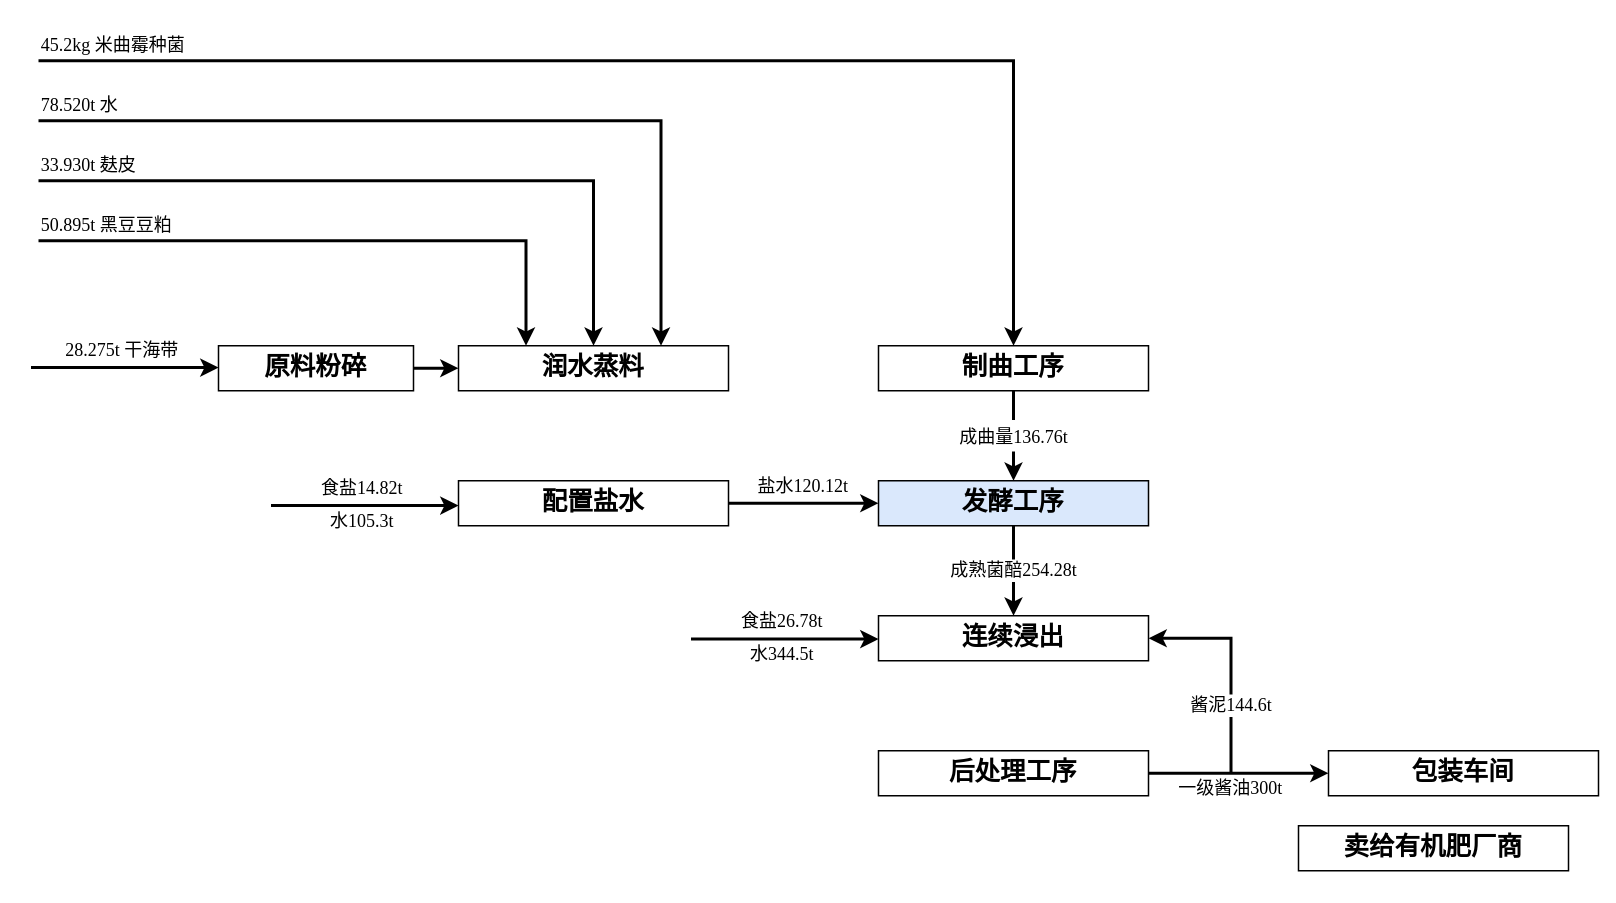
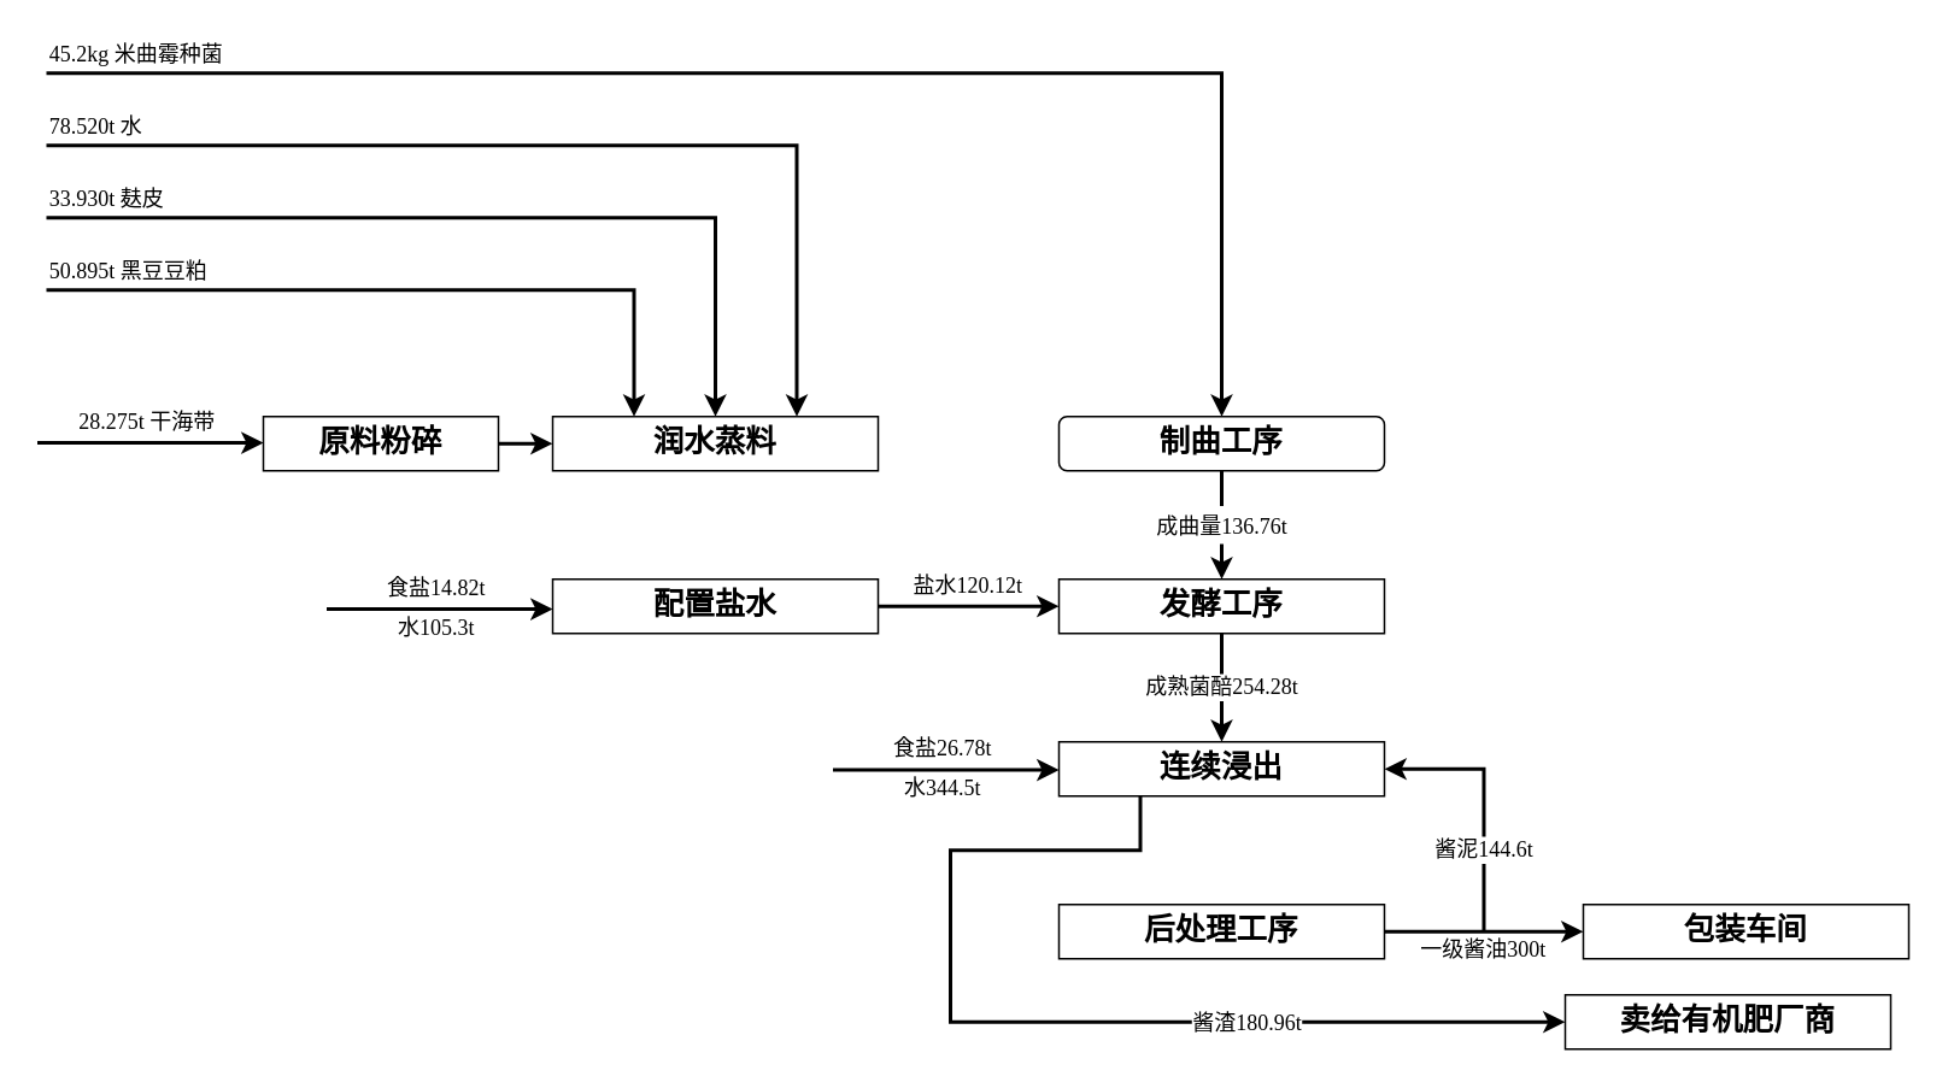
  <mxCell id="0" />
  <mxCell id="1" parent="0" />
  <mxCell id="2" value="&lt;b&gt;&lt;font style=&quot;font-size: 17px;&quot;&gt;润水蒸料&lt;/font&gt;&lt;/b&gt;" style="rounded=0;whiteSpace=wrap;html=1;fontFamily=Noto Sans Simplified Chinese;fontSource=https%3A%2F%2Ffonts.googleapis.com%2Fcss%3Ffamily%3DNoto%2BSans%2BSimplified%2BChinese;" vertex="1" parent="1"><mxGeometry x="305" y="230" width="180" height="30" as="geometry" /></mxCell>
  <mxCell id="3" value="" style="endArrow=classic;html=1;rounded=0;entryX=0.75;entryY=0;entryDx=0;entryDy=0;strokeWidth=2;fontFamily=Noto Sans Simplified Chinese;fontSource=https%3A%2F%2Ffonts.googleapis.com%2Fcss%3Ffamily%3DNoto%2BSans%2BSimplified%2BChinese;" edge="1" parent="1" target="2"><mxGeometry width="50" height="50" relative="1" as="geometry"><mxPoint x="25" y="80" as="sourcePoint" /><mxPoint x="425" y="120" as="targetPoint" /><Array as="points"><mxPoint x="440" y="80" /></Array></mxGeometry></mxCell>
  <mxCell id="4" value="" style="endArrow=classic;html=1;rounded=0;entryX=0.5;entryY=0;entryDx=0;entryDy=0;strokeWidth=2;fontFamily=Noto Sans Simplified Chinese;fontSource=https%3A%2F%2Ffonts.googleapis.com%2Fcss%3Ffamily%3DNoto%2BSans%2BSimplified%2BChinese;" edge="1" parent="1" target="2"><mxGeometry width="50" height="50" relative="1" as="geometry"><mxPoint x="25" y="120" as="sourcePoint" /><mxPoint x="447.5" y="250" as="targetPoint" /><Array as="points"><mxPoint x="395" y="120" /></Array></mxGeometry></mxCell>
  <mxCell id="5" value="" style="endArrow=classic;html=1;rounded=0;entryX=0.25;entryY=0;entryDx=0;entryDy=0;strokeWidth=2;fontFamily=Noto Sans Simplified Chinese;fontSource=https%3A%2F%2Ffonts.googleapis.com%2Fcss%3Ffamily%3DNoto%2BSans%2BSimplified%2BChinese;" edge="1" parent="1" target="2"><mxGeometry width="50" height="50" relative="1" as="geometry"><mxPoint x="25" y="160" as="sourcePoint" /><mxPoint x="380" y="270" as="targetPoint" /><Array as="points"><mxPoint x="350" y="160" /></Array></mxGeometry></mxCell>
  <mxCell id="6" value="50.895t 黑豆豆粕" style="text;html=1;strokeColor=none;fillColor=none;align=left;verticalAlign=middle;whiteSpace=wrap;rounded=0;fontFamily=Noto Sans Simplified Chinese;fontSource=https%3A%2F%2Ffonts.googleapis.com%2Fcss%3Ffamily%3DNoto%2BSans%2BSimplified%2BChinese;" vertex="1" parent="1"><mxGeometry x="25" y="140" width="120" height="20" as="geometry" /></mxCell>
  <mxCell id="7" value="33.930t 麸皮" style="text;html=1;strokeColor=none;fillColor=none;align=left;verticalAlign=middle;whiteSpace=wrap;rounded=0;fontFamily=Noto Sans Simplified Chinese;fontSource=https%3A%2F%2Ffonts.googleapis.com%2Fcss%3Ffamily%3DNoto%2BSans%2BSimplified%2BChinese;" vertex="1" parent="1"><mxGeometry x="25" y="100" width="120" height="20" as="geometry" /></mxCell>
  <mxCell id="8" value="78.520t 水" style="text;html=1;strokeColor=none;fillColor=none;align=left;verticalAlign=middle;whiteSpace=wrap;rounded=0;fontFamily=Noto Sans Simplified Chinese;fontSource=https%3A%2F%2Ffonts.googleapis.com%2Fcss%3Ffamily%3DNoto%2BSans%2BSimplified%2BChinese;" vertex="1" parent="1"><mxGeometry x="25" y="60" width="120" height="20" as="geometry" /></mxCell>
  <mxCell id="9" value="" style="edgeStyle=orthogonalEdgeStyle;rounded=0;orthogonalLoop=1;jettySize=auto;html=1;strokeWidth=2;fontFamily=Noto Sans Simplified Chinese;fontSource=https%3A%2F%2Ffonts.googleapis.com%2Fcss%3Ffamily%3DNoto%2BSans%2BSimplified%2BChinese;fontSize=17;" edge="1" parent="1" source="10" target="2"><mxGeometry relative="1" as="geometry" /></mxCell>
  <mxCell id="10" value="&lt;span style=&quot;font-size: 17px;&quot;&gt;&lt;b&gt;原料粉碎&lt;/b&gt;&lt;/span&gt;" style="rounded=0;whiteSpace=wrap;html=1;fontFamily=Noto Sans Simplified Chinese;fontSource=https%3A%2F%2Ffonts.googleapis.com%2Fcss%3Ffamily%3DNoto%2BSans%2BSimplified%2BChinese;" vertex="1" parent="1"><mxGeometry x="145" y="230" width="130" height="30" as="geometry" /></mxCell>
  <mxCell id="11" value="" style="endArrow=classic;html=1;rounded=0;strokeWidth=2;fontFamily=Noto Sans Simplified Chinese;fontSource=https%3A%2F%2Ffonts.googleapis.com%2Fcss%3Ffamily%3DNoto%2BSans%2BSimplified%2BChinese;" edge="1" parent="1"><mxGeometry width="50" height="50" relative="1" as="geometry"><mxPoint x="20" y="244.58" as="sourcePoint" /><mxPoint x="145" y="244.58" as="targetPoint" /><Array as="points" /></mxGeometry></mxCell>
  <mxCell id="12" value="28.275t 干海带" style="text;html=1;strokeColor=none;fillColor=none;align=center;verticalAlign=middle;whiteSpace=wrap;rounded=0;fontFamily=Noto Sans Simplified Chinese;fontSource=https%3A%2F%2Ffonts.googleapis.com%2Fcss%3Ffamily%3DNoto%2BSans%2BSimplified%2BChinese;movable=0;resizable=0;rotatable=0;deletable=0;editable=0;connectable=0;" vertex="1" parent="1"><mxGeometry x="21" y="223" width="120" height="20" as="geometry" /></mxCell>
  <mxCell id="13" value="&lt;font style=&quot;font-size: 12px;&quot;&gt;成曲量136.76t&lt;/font&gt;" style="edgeStyle=orthogonalEdgeStyle;rounded=0;orthogonalLoop=1;jettySize=auto;html=1;strokeWidth=2;fontFamily=Noto Sans Simplified Chinese;fontSource=https%3A%2F%2Ffonts.googleapis.com%2Fcss%3Ffamily%3DNoto%2BSans%2BSimplified%2BChinese;fontSize=17;" edge="1" parent="1" source="14" target="18"><mxGeometry relative="1" as="geometry" /></mxCell>
- <mxCell id="14" value="&lt;span style=&quot;font-size: 17px;&quot;&gt;&lt;b&gt;制曲工序&lt;/b&gt;&lt;/span&gt;" style="rounded=0;whiteSpace=wrap;html=1;fontFamily=Noto Sans Simplified Chinese;fontSource=https%3A%2F%2Ffonts.googleapis.com%2Fcss%3Ffamily%3DNoto%2BSans%2BSimplified%2BChinese;" vertex="1" parent="1"><mxGeometry x="585" y="230" width="180" height="30" as="geometry" /></mxCell>
+ <mxCell id="14" value="&lt;span style=&quot;font-size: 17px;&quot;&gt;&lt;b&gt;制曲工序&lt;/b&gt;&lt;/span&gt;" style="whiteSpace=wrap;html=1;fontFamily=Noto Sans Simplified Chinese;fontSource=https%3A%2F%2Ffonts.googleapis.com%2Fcss%3Ffamily%3DNoto%2BSans%2BSimplified%2BChinese;rounded=1;" vertex="1" parent="1"><mxGeometry x="585" y="230" width="180" height="30" as="geometry" /></mxCell>
  <mxCell id="15" value="" style="endArrow=classic;html=1;rounded=0;strokeWidth=2;fontFamily=Noto Sans Simplified Chinese;fontSource=https%3A%2F%2Ffonts.googleapis.com%2Fcss%3Ffamily%3DNoto%2BSans%2BSimplified%2BChinese;" edge="1" parent="1" target="14"><mxGeometry width="50" height="50" relative="1" as="geometry"><mxPoint x="25" y="40" as="sourcePoint" /><mxPoint x="680" y="180" as="targetPoint" /><Array as="points"><mxPoint x="675" y="40" /></Array></mxGeometry></mxCell>
  <mxCell id="16" value="45.2kg 米曲霉种菌" style="text;html=1;strokeColor=none;fillColor=none;align=left;verticalAlign=middle;whiteSpace=wrap;rounded=0;fontFamily=Noto Sans Simplified Chinese;fontSource=https%3A%2F%2Ffonts.googleapis.com%2Fcss%3Ffamily%3DNoto%2BSans%2BSimplified%2BChinese;" vertex="1" parent="1"><mxGeometry x="25" y="20" width="120" height="20" as="geometry" /></mxCell>
  <mxCell id="17" value="成熟菌醅254.28t" style="edgeStyle=orthogonalEdgeStyle;rounded=0;orthogonalLoop=1;jettySize=auto;html=1;strokeWidth=2;fontFamily=Noto Sans Simplified Chinese;fontSource=https%3A%2F%2Ffonts.googleapis.com%2Fcss%3Ffamily%3DNoto%2BSans%2BSimplified%2BChinese;fontSize=12;" edge="1" parent="1" source="18" target="27"><mxGeometry relative="1" as="geometry" /></mxCell>
- <mxCell id="18" value="&lt;span style=&quot;font-size: 17px;&quot;&gt;&lt;b&gt;发酵工序&lt;/b&gt;&lt;/span&gt;" style="rounded=0;whiteSpace=wrap;html=1;fontFamily=Noto Sans Simplified Chinese;fontSource=https%3A%2F%2Ffonts.googleapis.com%2Fcss%3Ffamily%3DNoto%2BSans%2BSimplified%2BChinese;fillColor=#dae8fc;" vertex="1" parent="1"><mxGeometry x="585" y="320" width="180" height="30" as="geometry" /></mxCell>
+ <mxCell id="18" value="&lt;span style=&quot;font-size: 17px;&quot;&gt;&lt;b&gt;发酵工序&lt;/b&gt;&lt;/span&gt;" style="rounded=0;whiteSpace=wrap;html=1;fontFamily=Noto Sans Simplified Chinese;fontSource=https%3A%2F%2Ffonts.googleapis.com%2Fcss%3Ffamily%3DNoto%2BSans%2BSimplified%2BChinese;" vertex="1" parent="1"><mxGeometry x="585" y="320" width="180" height="30" as="geometry" /></mxCell>
  <mxCell id="19" value="" style="edgeStyle=orthogonalEdgeStyle;rounded=0;orthogonalLoop=1;jettySize=auto;html=1;strokeWidth=2;fontFamily=Noto Sans Simplified Chinese;fontSource=https%3A%2F%2Ffonts.googleapis.com%2Fcss%3Ffamily%3DNoto%2BSans%2BSimplified%2BChinese;fontSize=17;" edge="1" parent="1" source="20" target="18"><mxGeometry relative="1" as="geometry" /></mxCell>
  <mxCell id="20" value="&lt;b&gt;&lt;font style=&quot;font-size: 17px;&quot;&gt;配置盐水&lt;/font&gt;&lt;/b&gt;" style="rounded=0;whiteSpace=wrap;html=1;fontFamily=Noto Sans Simplified Chinese;fontSource=https%3A%2F%2Ffonts.googleapis.com%2Fcss%3Ffamily%3DNoto%2BSans%2BSimplified%2BChinese;" vertex="1" parent="1"><mxGeometry x="305" y="320" width="180" height="30" as="geometry" /></mxCell>
  <mxCell id="21" value="" style="endArrow=classic;html=1;rounded=0;strokeWidth=2;fontFamily=Noto Sans Simplified Chinese;fontSource=https%3A%2F%2Ffonts.googleapis.com%2Fcss%3Ffamily%3DNoto%2BSans%2BSimplified%2BChinese;" edge="1" parent="1"><mxGeometry width="50" height="50" relative="1" as="geometry"><mxPoint x="180" y="336.58" as="sourcePoint" /><mxPoint x="305" y="336.58" as="targetPoint" /><Array as="points" /></mxGeometry></mxCell>
  <mxCell id="22" value="食盐14.82t" style="text;html=1;strokeColor=none;fillColor=none;align=center;verticalAlign=middle;whiteSpace=wrap;rounded=0;fontFamily=Noto Sans Simplified Chinese;fontSource=https%3A%2F%2Ffonts.googleapis.com%2Fcss%3Ffamily%3DNoto%2BSans%2BSimplified%2BChinese;" vertex="1" parent="1"><mxGeometry x="181" y="315" width="120" height="20" as="geometry" /></mxCell>
  <mxCell id="23" value="水105.3t" style="text;html=1;strokeColor=none;fillColor=none;align=center;verticalAlign=middle;whiteSpace=wrap;rounded=0;fontFamily=Noto Sans Simplified Chinese;fontSource=https%3A%2F%2Ffonts.googleapis.com%2Fcss%3Ffamily%3DNoto%2BSans%2BSimplified%2BChinese;" vertex="1" parent="1"><mxGeometry x="181" y="337" width="120" height="20" as="geometry" /></mxCell>
  <mxCell id="24" value="&lt;span style=&quot;background-color: rgb(255, 255, 255);&quot;&gt;盐水120.12t&lt;/span&gt;" style="text;html=1;strokeColor=none;fillColor=none;align=center;verticalAlign=middle;whiteSpace=wrap;rounded=0;fontFamily=Noto Sans Simplified Chinese;fontSource=https%3A%2F%2Ffonts.googleapis.com%2Fcss%3Ffamily%3DNoto%2BSans%2BSimplified%2BChinese;" vertex="1" parent="1"><mxGeometry x="485" y="314" width="100" height="20" as="geometry" /></mxCell>
+ <mxCell id="25" style="edgeStyle=orthogonalEdgeStyle;rounded=0;orthogonalLoop=1;jettySize=auto;html=1;exitX=0.25;exitY=1;exitDx=0;exitDy=0;strokeWidth=2;fontFamily=Noto Sans Simplified Chinese;fontSource=https%3A%2F%2Ffonts.googleapis.com%2Fcss%3Ffamily%3DNoto%2BSans%2BSimplified%2BChinese;fontSize=12;entryX=0;entryY=0.5;entryDx=0;entryDy=0;" edge="1" parent="1" source="27" target="36"><mxGeometry relative="1" as="geometry"><mxPoint x="475" y="550" as="targetPoint" /><Array as="points"><mxPoint x="630" y="470" /><mxPoint x="525" y="470" /><mxPoint x="525" y="565" /></Array></mxGeometry></mxCell>
+ <mxCell id="26" value="酱渣180.96t" style="edgeLabel;html=1;align=center;verticalAlign=middle;resizable=0;points=[];fontSize=12;fontFamily=Noto Sans Simplified Chinese;" vertex="1" connectable="0" parent="25"><mxGeometry x="0.324" y="-1" relative="1" as="geometry"><mxPoint x="16" y="-1" as="offset" /></mxGeometry></mxCell>
  <mxCell id="27" value="&lt;span style=&quot;font-size: 17px;&quot;&gt;&lt;b&gt;连续浸出&lt;/b&gt;&lt;/span&gt;" style="rounded=0;whiteSpace=wrap;html=1;fontFamily=Noto Sans Simplified Chinese;fontSource=https%3A%2F%2Ffonts.googleapis.com%2Fcss%3Ffamily%3DNoto%2BSans%2BSimplified%2BChinese;" vertex="1" parent="1"><mxGeometry x="585" y="410" width="180" height="30" as="geometry" /></mxCell>
  <mxCell id="28" value="" style="endArrow=classic;html=1;rounded=0;strokeWidth=2;fontFamily=Noto Sans Simplified Chinese;fontSource=https%3A%2F%2Ffonts.googleapis.com%2Fcss%3Ffamily%3DNoto%2BSans%2BSimplified%2BChinese;" edge="1" parent="1"><mxGeometry width="50" height="50" relative="1" as="geometry"><mxPoint x="460" y="425.58" as="sourcePoint" /><mxPoint x="585" y="425.58" as="targetPoint" /><Array as="points" /></mxGeometry></mxCell>
  <mxCell id="29" value="食盐26.78t" style="text;html=1;strokeColor=none;fillColor=none;align=center;verticalAlign=middle;whiteSpace=wrap;rounded=0;fontFamily=Noto Sans Simplified Chinese;fontSource=https%3A%2F%2Ffonts.googleapis.com%2Fcss%3Ffamily%3DNoto%2BSans%2BSimplified%2BChinese;" vertex="1" parent="1"><mxGeometry x="461" y="404" width="120" height="20" as="geometry" /></mxCell>
  <mxCell id="30" value="水344.5t" style="text;html=1;strokeColor=none;fillColor=none;align=center;verticalAlign=middle;whiteSpace=wrap;rounded=0;fontFamily=Noto Sans Simplified Chinese;fontSource=https%3A%2F%2Ffonts.googleapis.com%2Fcss%3Ffamily%3DNoto%2BSans%2BSimplified%2BChinese;" vertex="1" parent="1"><mxGeometry x="461" y="426" width="120" height="20" as="geometry" /></mxCell>
  <mxCell id="31" value="" style="edgeStyle=orthogonalEdgeStyle;rounded=0;orthogonalLoop=1;jettySize=auto;html=1;strokeWidth=2;fontFamily=Noto Sans Simplified Chinese;fontSource=https%3A%2F%2Ffonts.googleapis.com%2Fcss%3Ffamily%3DNoto%2BSans%2BSimplified%2BChinese;fontSize=12;" edge="1" parent="1" source="32" target="33"><mxGeometry relative="1" as="geometry" /></mxCell>
  <mxCell id="32" value="&lt;span style=&quot;font-size: 17px;&quot;&gt;&lt;b&gt;后处理工序&lt;/b&gt;&lt;/span&gt;" style="rounded=0;whiteSpace=wrap;html=1;fontFamily=Noto Sans Simplified Chinese;fontSource=https%3A%2F%2Ffonts.googleapis.com%2Fcss%3Ffamily%3DNoto%2BSans%2BSimplified%2BChinese;" vertex="1" parent="1"><mxGeometry x="585" y="500" width="180" height="30" as="geometry" /></mxCell>
- <mxCell id="33" value="&lt;span style=&quot;font-size: 17px;&quot;&gt;&lt;b&gt;包装车间&lt;/b&gt;&lt;/span&gt;" style="rounded=0;whiteSpace=wrap;html=1;fontFamily=Noto Sans Simplified Chinese;fontSource=https%3A%2F%2Ffonts.googleapis.com%2Fcss%3Ffamily%3DNoto%2BSans%2BSimplified%2BChinese;" vertex="1" parent="1"><mxGeometry x="885" y="500" width="180" height="30" as="geometry" /></mxCell>
+ <mxCell id="33" value="&lt;span style=&quot;font-size: 17px;&quot;&gt;&lt;b&gt;包装车间&lt;/b&gt;&lt;/span&gt;" style="rounded=0;whiteSpace=wrap;html=1;fontFamily=Noto Sans Simplified Chinese;fontSource=https%3A%2F%2Ffonts.googleapis.com%2Fcss%3Ffamily%3DNoto%2BSans%2BSimplified%2BChinese;" vertex="1" parent="1"><mxGeometry x="875" y="500" width="180" height="30" as="geometry" /></mxCell>
  <mxCell id="34" value="酱泥144.6t" style="edgeStyle=orthogonalEdgeStyle;rounded=0;orthogonalLoop=1;jettySize=auto;html=1;strokeWidth=2;fontFamily=Noto Sans Simplified Chinese;fontSource=https%3A%2F%2Ffonts.googleapis.com%2Fcss%3Ffamily%3DNoto%2BSans%2BSimplified%2BChinese;fontSize=12;entryX=1;entryY=0.5;entryDx=0;entryDy=0;exitX=0.5;exitY=0;exitDx=0;exitDy=0;" edge="1" parent="1" source="35" target="27"><mxGeometry x="-0.379" relative="1" as="geometry"><mxPoint x="820" y="420" as="targetPoint" /><Array as="points"><mxPoint x="820" y="425" /></Array><mxPoint as="offset" /></mxGeometry></mxCell>
  <mxCell id="35" value="一级酱油300t" style="text;html=1;strokeColor=none;fillColor=none;align=center;verticalAlign=middle;whiteSpace=wrap;rounded=0;fontFamily=Noto Sans Simplified Chinese;fontSource=https%3A%2F%2Ffonts.googleapis.com%2Fcss%3Ffamily%3DNoto%2BSans%2BSimplified%2BChinese;" vertex="1" parent="1"><mxGeometry x="770" y="515" width="100" height="20" as="geometry" /></mxCell>
  <mxCell id="36" value="&lt;span style=&quot;font-size: 17px;&quot;&gt;&lt;b&gt;卖给有机肥厂商&lt;/b&gt;&lt;/span&gt;" style="rounded=0;whiteSpace=wrap;html=1;fontFamily=Noto Sans Simplified Chinese;fontSource=https%3A%2F%2Ffonts.googleapis.com%2Fcss%3Ffamily%3DNoto%2BSans%2BSimplified%2BChinese;" vertex="1" parent="1"><mxGeometry x="865" y="550" width="180" height="30" as="geometry" /></mxCell>
